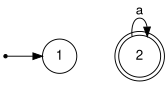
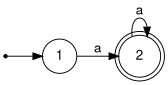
  digraph {
    fontname="Helvetica,Arial,sans-serif"
    rankdir=LR
    node [fontname="Helvetica,Arial,sans-serif"]
    edge [fontname="Helvetica,Arial,sans-serif"]
    2 [shape=doublecircle]
    1 [shape=circle]
    nowhere [shape=point]
    2 -> 2 [label=a]
+   1 -> 2 [label=a]
    nowhere -> 1
  }
